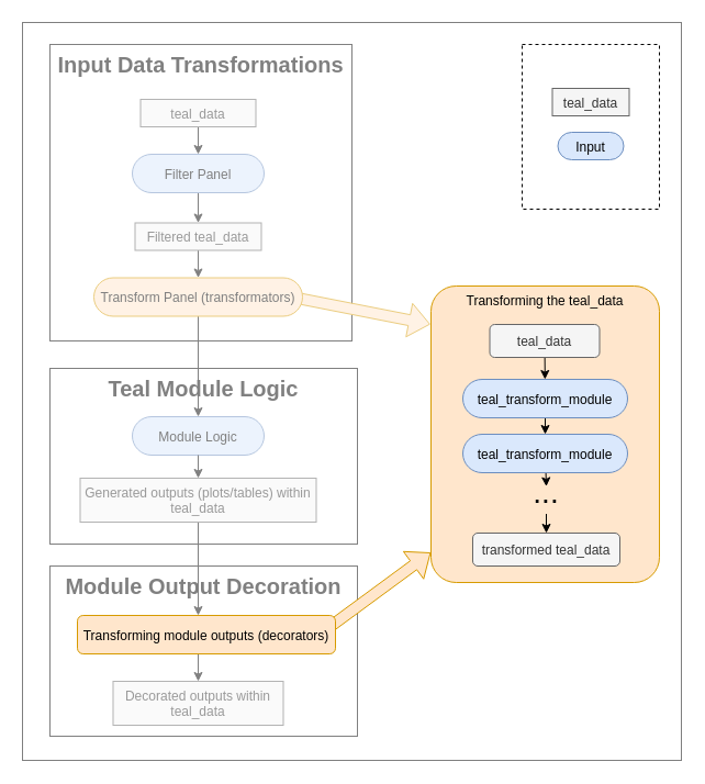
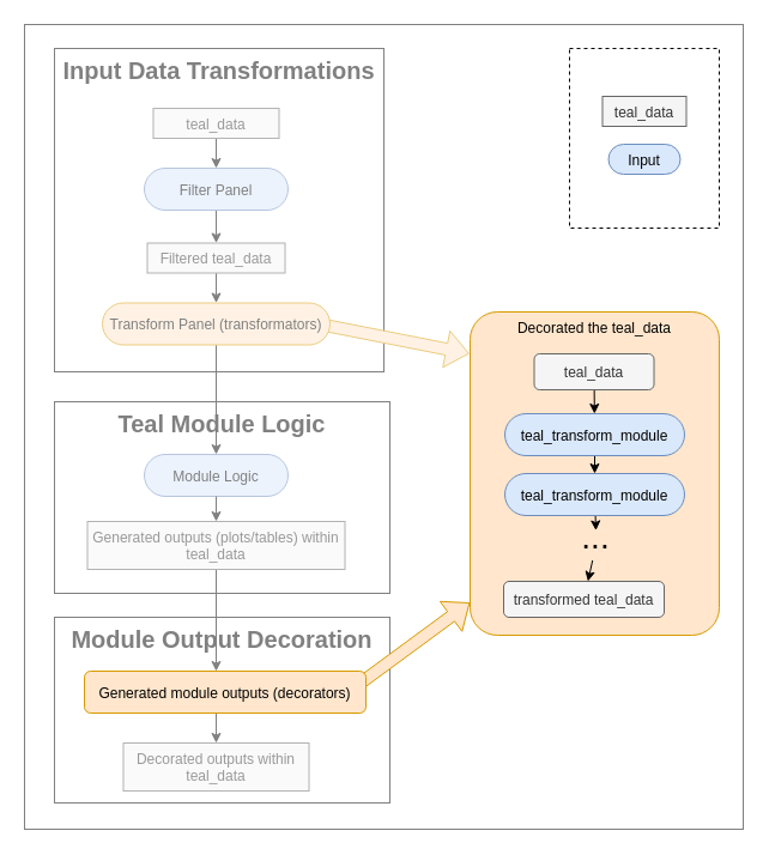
  <mxCell id="0" />
  <mxCell id="1" parent="0" />
  <mxCell id="2" value="&lt;span style=&quot;font-weight: 700; font-size: 20px;&quot;&gt;Input Data Transformations&lt;/span&gt;" style="rounded=0;whiteSpace=wrap;html=1;verticalAlign=top;fontSize=20;" parent="1" vertex="1"><mxGeometry x="45" y="40" width="275" height="270" as="geometry" /></mxCell>
  <mxCell id="3" value="" style="shape=flexArrow;endArrow=classic;html=1;strokeColor=#d79b00;fontSize=20;fillColor=#ffe6cc;entryX=-0.005;entryY=0.124;entryDx=0;entryDy=0;entryPerimeter=0;" parent="1" edge="1"><mxGeometry width="50" height="50" relative="1" as="geometry"><mxPoint x="265" y="270" as="sourcePoint" /><mxPoint x="391.362" y="294.823" as="targetPoint" /></mxGeometry></mxCell>
  <mxCell id="4" value="&lt;span style=&quot;font-weight: 700; font-size: 20px;&quot;&gt;Module Output Decoration&lt;/span&gt;" style="rounded=0;whiteSpace=wrap;html=1;verticalAlign=top;fontSize=20;" parent="1" vertex="1"><mxGeometry x="45" y="515" width="280" height="155" as="geometry" /></mxCell>
  <mxCell id="5" value="&lt;span style=&quot;font-weight: 700; font-size: 20px;&quot;&gt;Teal Module Logic&lt;/span&gt;" style="rounded=0;whiteSpace=wrap;html=1;verticalAlign=top;fontSize=20;" parent="1" vertex="1"><mxGeometry x="45" y="335" width="280" height="160" as="geometry" /></mxCell>
  <mxCell id="6" value="" style="endArrow=classic;html=1;" parent="1" source="11" target="12" edge="1"><mxGeometry width="50" height="50" relative="1" as="geometry" /></mxCell>
  <mxCell id="7" value="" style="endArrow=classic;html=1;" parent="1" source="12" target="13" edge="1"><mxGeometry width="50" height="50" relative="1" as="geometry" /></mxCell>
  <mxCell id="8" value="" style="endArrow=classic;html=1;" parent="1" source="13" target="14" edge="1"><mxGeometry width="50" height="50" relative="1" as="geometry" /></mxCell>
  <mxCell id="9" value="" style="endArrow=classic;html=1;" parent="1" source="14" target="15" edge="1"><mxGeometry width="50" height="50" relative="1" as="geometry" /></mxCell>
  <mxCell id="10" value="" style="endArrow=classic;html=1;" parent="1" source="16" edge="1"><mxGeometry width="50" height="50" relative="1" as="geometry"><mxPoint x="180" y="560" as="targetPoint" /></mxGeometry></mxCell>
  <mxCell id="11" value="teal_data" style="rounded=1;fillColor=#f5f5f5;strokeColor=#666666;container=0;fontColor=#333333;arcSize=0;" parent="1" vertex="1"><mxGeometry x="127.5" y="90" width="105" height="25" as="geometry" /></mxCell>
  <mxCell id="12" value="Filter Panel" style="rounded=1;fillColor=#dae8fc;strokeColor=#6c8ebf;container=0;glass=0;arcSize=50;" parent="1" vertex="1"><mxGeometry x="120" y="140" width="120" height="35" as="geometry" /></mxCell>
  <mxCell id="13" value="Filtered teal_data" style="rounded=1;fillColor=#f5f5f5;strokeColor=#666666;container=0;fontColor=#333333;arcSize=0;" parent="1" vertex="1"><mxGeometry x="122.5" y="202.5" width="115" height="25" as="geometry" /></mxCell>
  <mxCell id="14" value="Transform Panel (transformators)" style="rounded=1;fillColor=#ffe6cc;strokeColor=#d79b00;arcSize=50;" parent="1" vertex="1"><mxGeometry x="85" y="252.5" width="190" height="35" as="geometry" /></mxCell>
  <mxCell id="15" value="Module Logic" style="rounded=1;fillColor=#dae8fc;strokeColor=#6c8ebf;arcSize=50;" parent="1" vertex="1"><mxGeometry x="120" y="379" width="120" height="35" as="geometry" /></mxCell>
  <mxCell id="16" value="Generated outputs (plots/tables) within&#10;teal_data" style="rounded=1;fillColor=#f5f5f5;strokeColor=#666666;fontColor=#333333;arcSize=0;" parent="1" vertex="1"><mxGeometry x="72.5" y="435" width="215" height="40" as="geometry" /></mxCell>
  <mxCell id="17" value="" style="endArrow=classic;html=1;" parent="1" source="15" target="16" edge="1"><mxGeometry width="50" height="50" relative="1" as="geometry" /></mxCell>
  <mxCell id="18" value="Decorated outputs within&#10;teal_data" style="rounded=1;fillColor=#f5f5f5;strokeColor=#666666;fontColor=#333333;arcSize=0;" parent="1" vertex="1"><mxGeometry x="102.5" y="620" width="155" height="40" as="geometry" /></mxCell>
  <mxCell id="19" value="" style="endArrow=classic;html=1;" parent="1" target="18" edge="1"><mxGeometry width="50" height="50" relative="1" as="geometry"><mxPoint x="180" y="595" as="sourcePoint" /></mxGeometry></mxCell>
  <mxCell id="20" value="" style="rounded=0;whiteSpace=wrap;html=1;fillColor=#FFFFFF;opacity=50;" parent="1" vertex="1"><mxGeometry x="20" y="20" width="600" height="672" as="geometry" /></mxCell>
  <mxCell id="21" value="" style="shape=flexArrow;endArrow=classic;html=1;strokeColor=#d79b00;fontSize=20;fillColor=#ffe6cc;entryX=-0.001;entryY=0.899;entryDx=0;entryDy=0;entryPerimeter=0;" parent="1" target="23" edge="1"><mxGeometry width="50" height="50" relative="1" as="geometry"><mxPoint x="287" y="579.83" as="sourcePoint" /><mxPoint x="357" y="439.83" as="targetPoint" /></mxGeometry></mxCell>
- <mxCell id="22" value="Transforming module outputs (decorators)" style="rounded=1;fillColor=#ffe6cc;strokeColor=#d79b00;" parent="1" vertex="1"><mxGeometry x="70" y="560" width="235" height="35" as="geometry" /></mxCell>
- <mxCell id="23" value="Transforming the teal_data" style="rounded=1;fillColor=#ffe6cc;strokeColor=#d79b00;arcSize=11;verticalAlign=top;" parent="1" vertex="1"><mxGeometry x="392" y="260" width="208" height="270" as="geometry" /></mxCell>
+ <mxCell id="22" value="Generated module outputs (decorators)" style="rounded=1;fillColor=#ffe6cc;strokeColor=#d79b00;" parent="1" vertex="1"><mxGeometry x="70" y="560" width="235" height="35" as="geometry" /></mxCell>
+ <mxCell id="23" value="Decorated the teal_data" style="rounded=1;fillColor=#ffe6cc;strokeColor=#d79b00;arcSize=11;verticalAlign=top;" parent="1" vertex="1"><mxGeometry x="392" y="260" width="208" height="270" as="geometry" /></mxCell>
  <mxCell id="24" style="edgeStyle=none;html=1;strokeColor=#000000;fontSize=28;" parent="1" source="25" target="29" edge="1"><mxGeometry relative="1" as="geometry" /></mxCell>
  <mxCell id="25" value="teal_transform_module" style="rounded=1;fillColor=#dae8fc;strokeColor=#6c8ebf;container=0;glass=0;arcSize=50;" parent="1" vertex="1"><mxGeometry x="421" y="345" width="150" height="35" as="geometry" /></mxCell>
  <mxCell id="26" style="edgeStyle=none;html=1;strokeColor=#000000;fontSize=28;" parent="1" source="27" target="25" edge="1"><mxGeometry relative="1" as="geometry" /></mxCell>
  <mxCell id="27" value="teal_data" style="rounded=1;fillColor=#f5f5f5;strokeColor=#666666;container=0;fontColor=#333333;" parent="1" vertex="1"><mxGeometry x="445.5" y="295" width="100" height="30" as="geometry" /></mxCell>
  <mxCell id="28" style="edgeStyle=none;html=1;entryX=0.5;entryY=0;entryDx=0;entryDy=0;strokeColor=#000000;fontSize=28;" parent="1" source="29" target="32" edge="1"><mxGeometry relative="1" as="geometry" /></mxCell>
  <mxCell id="29" value="teal_transform_module" style="rounded=1;fillColor=#dae8fc;strokeColor=#6c8ebf;container=0;glass=0;arcSize=50;" parent="1" vertex="1"><mxGeometry x="421" y="395" width="150" height="35" as="geometry" /></mxCell>
- <mxCell id="30" value="transformed teal_data" style="rounded=1;fillColor=#f5f5f5;strokeColor=#666666;container=0;fontColor=#333333;" parent="1" vertex="1"><mxGeometry x="430" y="485" width="134" height="30" as="geometry" /></mxCell>
+ <mxCell id="30" value="transformed teal_data" style="rounded=1;fillColor=#f5f5f5;strokeColor=#666666;container=0;fontColor=#333333;" parent="1" vertex="1"><mxGeometry x="420" y="485" width="134" height="30" as="geometry" /></mxCell>
  <mxCell id="31" style="edgeStyle=none;html=1;strokeColor=#000000;fontSize=28;" parent="1" source="32" target="30" edge="1"><mxGeometry relative="1" as="geometry" /></mxCell>
  <mxCell id="32" value="..." style="text;html=1;strokeColor=none;fillColor=none;align=center;verticalAlign=bottom;whiteSpace=wrap;rounded=0;fontSize=28;" parent="1" vertex="1"><mxGeometry x="467" y="442.5" width="60" height="25" as="geometry" /></mxCell>
  <mxCell id="33" value="" style="rounded=0;whiteSpace=wrap;html=1;fontSize=28;dashed=1;" parent="1" vertex="1"><mxGeometry x="475" y="40" width="125" height="150" as="geometry" /></mxCell>
  <mxCell id="34" value="Input" style="rounded=1;fillColor=#dae8fc;strokeColor=#6c8ebf;container=0;glass=0;arcSize=50;" parent="1" vertex="1"><mxGeometry x="507.5" y="120" width="60" height="25" as="geometry" /></mxCell>
  <mxCell id="35" value="teal_data" style="rounded=1;fillColor=#f5f5f5;strokeColor=#666666;container=0;fontColor=#333333;arcSize=0;" parent="1" vertex="1"><mxGeometry x="502.5" y="80" width="70" height="25" as="geometry" /></mxCell>
